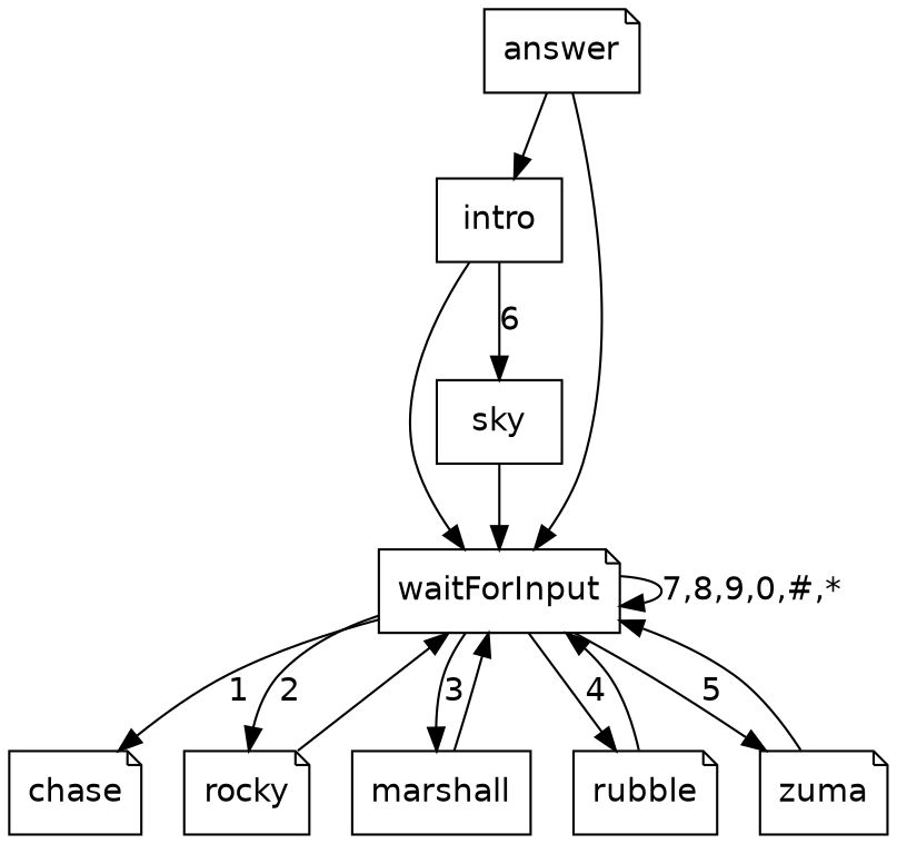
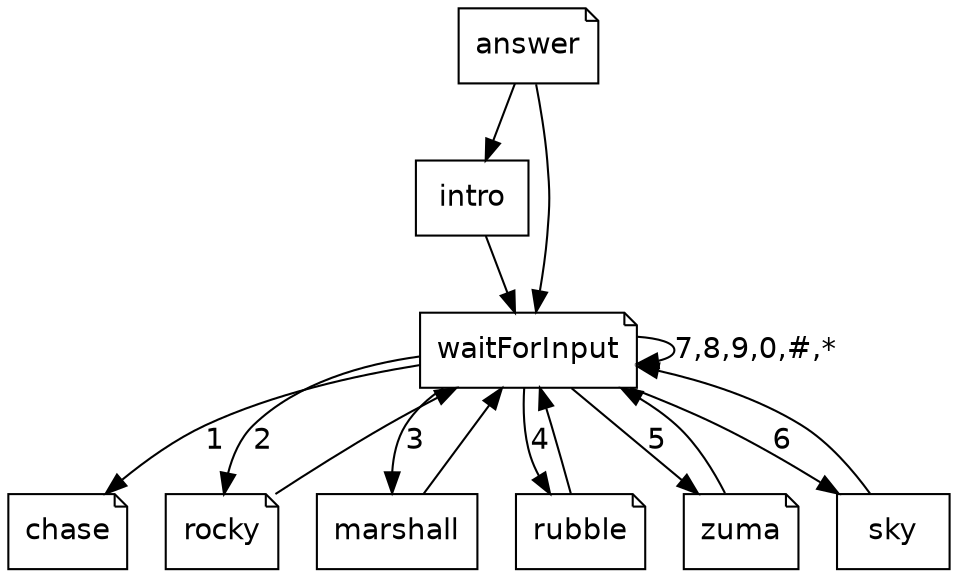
  digraph {
    fontname="DejaVu Sans"
    node [fontname="DejaVu Sans" shape=note]
    edge [fontname="DejaVu Sans"]
    intro [shape=box]
    answer
    waitForInput
    chase
    rocky
    marshall [shape=box]
    rubble
    zuma
    sky [shape=box]
    intro -> waitForInput
    answer -> intro
    answer -> waitForInput
    waitForInput -> waitForInput [label="7,8,9,0,#,*"]
    waitForInput -> chase [label=1]
    waitForInput -> rocky [label=2]
    waitForInput -> marshall [label=3]
    waitForInput -> rubble [label=4]
    waitForInput -> zuma [label=5]
-   intro -> sky [label=6]
+   waitForInput -> sky [label=6]
    rocky -> waitForInput
    marshall -> waitForInput
    rubble -> waitForInput
    zuma -> waitForInput
    sky -> waitForInput
  }
